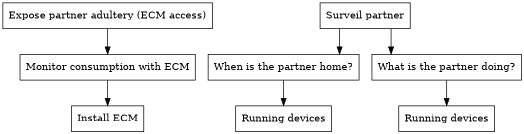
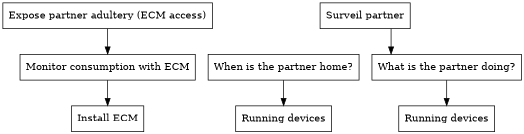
  digraph {
    splines=ortho
    node [shape=rectangle]
    n1 [label="Expose partner adultery (ECM access)" shape=AND]
    n2 [label="Monitor consumption with ECM" shape=AND]
    n3 [label="Install ECM"]
    n4 [label="Surveil partner" shape=OR]
    n5 [label="When is the partner home?"]
    n6 [label="What is the partner doing?"]
    n7 [label="Running devices"]
    n8 [label="Running devices"]
    n1 -> n2
    n2 -> n3
-   n4 -> n5
    n4 -> n6
    n5 -> n7
    n6 -> n8
  }
